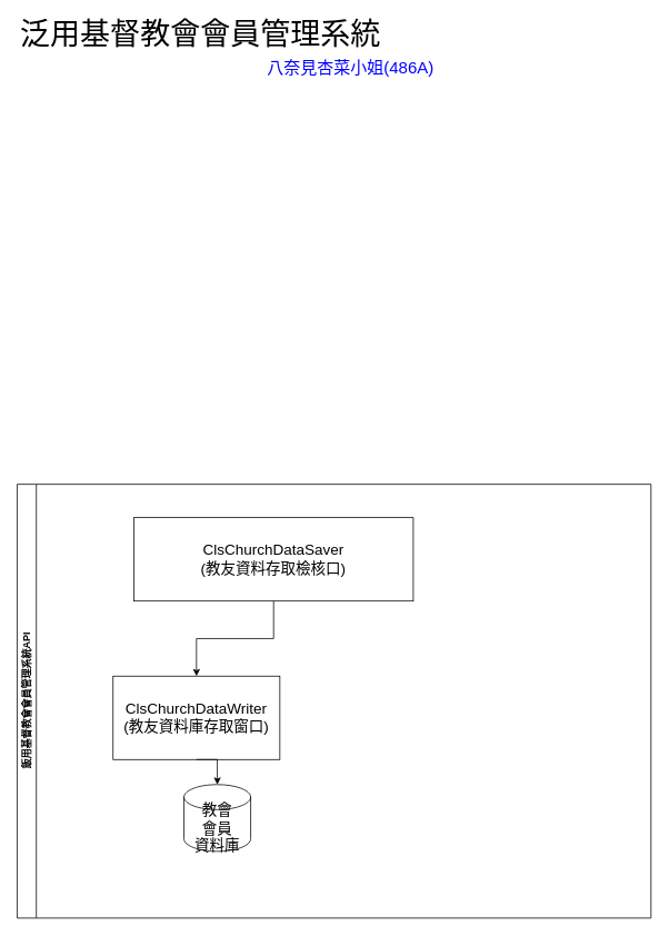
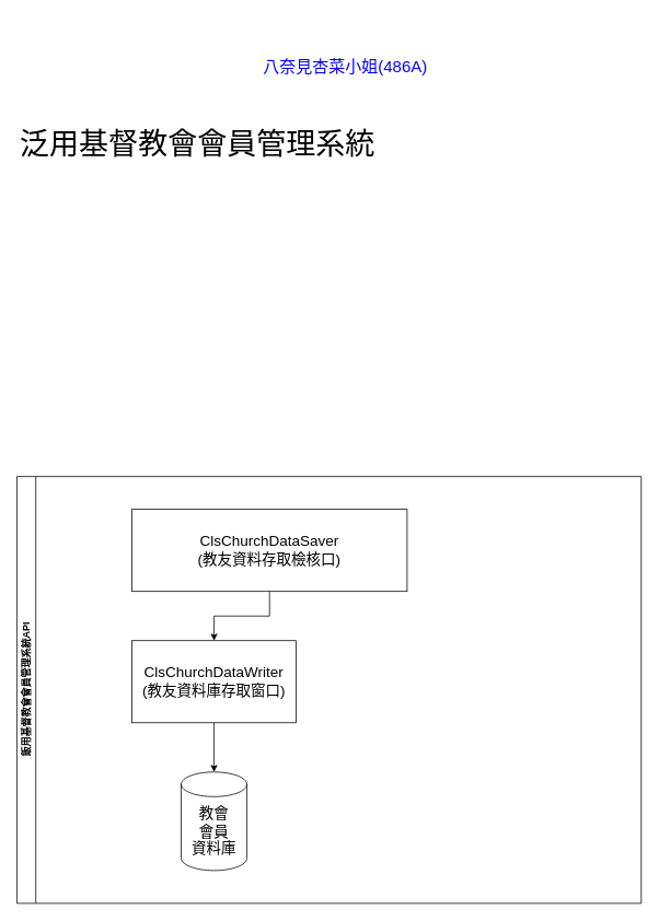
  <mxCell id="0" />
  <mxCell id="1" parent="0" />
  <mxCell id="2" value="飯用基督教會會員管理系統API" style="swimlane;horizontal=0;whiteSpace=wrap;html=1;" vertex="1" parent="1"><mxGeometry x="20" y="580" width="760" height="520" as="geometry" /></mxCell>
- <mxCell id="3" value="教會&lt;div&gt;會員&lt;/div&gt;&lt;div&gt;資料庫&lt;/div&gt;" style="shape=cylinder3;whiteSpace=wrap;html=1;boundedLbl=1;backgroundOutline=1;size=15;fontSize=18;" vertex="1" parent="2"><mxGeometry x="200" y="360" width="80" height="80" as="geometry" /></mxCell>
+ <mxCell id="3" value="教會&lt;div&gt;會員&lt;/div&gt;&lt;div&gt;資料庫&lt;/div&gt;" style="shape=cylinder3;whiteSpace=wrap;html=1;boundedLbl=1;backgroundOutline=1;size=15;fontSize=18;" vertex="1" parent="2"><mxGeometry x="200" y="360" width="80" height="120" as="geometry" /></mxCell>
  <mxCell id="4" value="ClsChurchDataSaver&lt;div&gt;(教友資料存取檢核口)&lt;/div&gt;" style="rounded=0;whiteSpace=wrap;html=1;fontSize=18;" vertex="1" parent="2"><mxGeometry x="140" y="40" width="335" height="100" as="geometry" /></mxCell>
- <mxCell id="5" value="ClsChurchDataWriter&lt;div&gt;(教友資料庫存取窗口)&lt;/div&gt;" style="rounded=0;whiteSpace=wrap;html=1;fontSize=18;" vertex="1" parent="1"><mxGeometry x="135" y="810" width="200" height="100" as="geometry" /></mxCell>
+ <mxCell id="5" value="ClsChurchDataWriter&lt;div&gt;(教友資料庫存取窗口)&lt;/div&gt;" style="rounded=0;whiteSpace=wrap;html=1;fontSize=18;" vertex="1" parent="1"><mxGeometry x="160" y="780" width="200" height="100" as="geometry" /></mxCell>
  <mxCell id="6" style="edgeStyle=orthogonalEdgeStyle;rounded=0;orthogonalLoop=1;jettySize=auto;html=1;exitX=0.5;exitY=1;exitDx=0;exitDy=0;entryX=0.5;entryY=0;entryDx=0;entryDy=0;entryPerimeter=0;" edge="1" parent="1" source="5" target="3"><mxGeometry relative="1" as="geometry" /></mxCell>
  <mxCell id="7" style="edgeStyle=orthogonalEdgeStyle;rounded=0;orthogonalLoop=1;jettySize=auto;html=1;exitX=0.5;exitY=1;exitDx=0;exitDy=0;entryX=0.5;entryY=0;entryDx=0;entryDy=0;" edge="1" parent="1" source="4" target="5"><mxGeometry relative="1" as="geometry" /></mxCell>
- <mxCell id="8" value="泛用基督教會會員管理系統" style="text;html=1;align=center;verticalAlign=middle;whiteSpace=wrap;rounded=0;fontSize=36;" vertex="1" parent="1"><mxGeometry x="20" y="20" width="440" height="40" as="geometry" /></mxCell>
+ <mxCell id="8" value="泛用基督教會會員管理系統" style="text;html=1;align=center;verticalAlign=middle;whiteSpace=wrap;rounded=0;fontSize=36;" vertex="1" parent="1"><mxGeometry x="20" y="155" width="440" height="40" as="geometry" /></mxCell>
  <mxCell id="9" value="八奈見杏菜小姐(486A)" style="text;html=1;align=center;verticalAlign=middle;whiteSpace=wrap;rounded=0;fontSize=20;fontColor=light-dark(#0000ff, #ededed);" vertex="1" parent="1"><mxGeometry x="300" y="60" width="240" height="40" as="geometry" /></mxCell>
